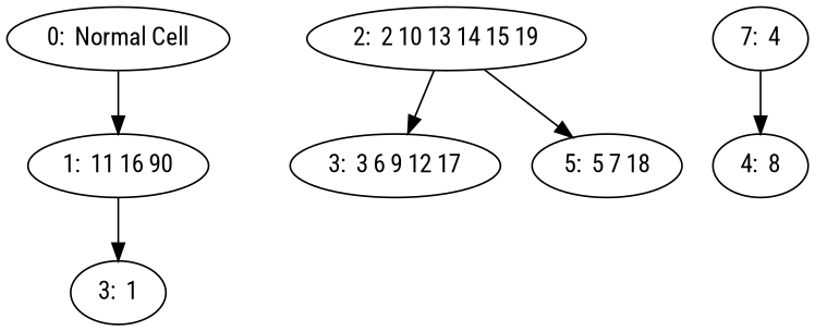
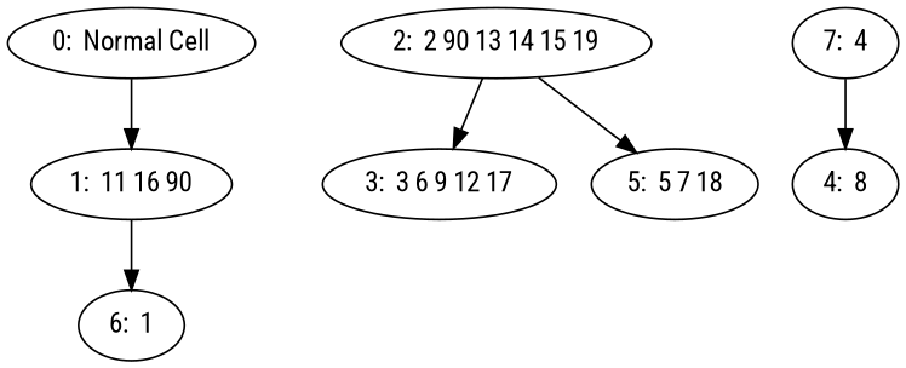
  digraph {
    fontname="Roboto Condensed"
    node [fontname="Roboto Condensed"]
    edge [fontname="Roboto Condensed"]
    n1 [label="1:  11 16 90"]
    "0:  Normal Cell"
-   "6:  1" [label="3:  1"]
-   "2:  2 10 13 14 15 19"
+   "6:  1"
+   "2:  2 10 13 14 15 19" [label="2:  2 90 13 14 15 19"]
    "3:  3 6 9 12 17"
    "5:  5 7 18"
    "7:  4"
    "4:  8"
    n1 -> "6:  1"
    "0:  Normal Cell" -> n1
    "2:  2 10 13 14 15 19" -> "3:  3 6 9 12 17"
    "2:  2 10 13 14 15 19" -> "5:  5 7 18"
    "7:  4" -> "4:  8"
  }
